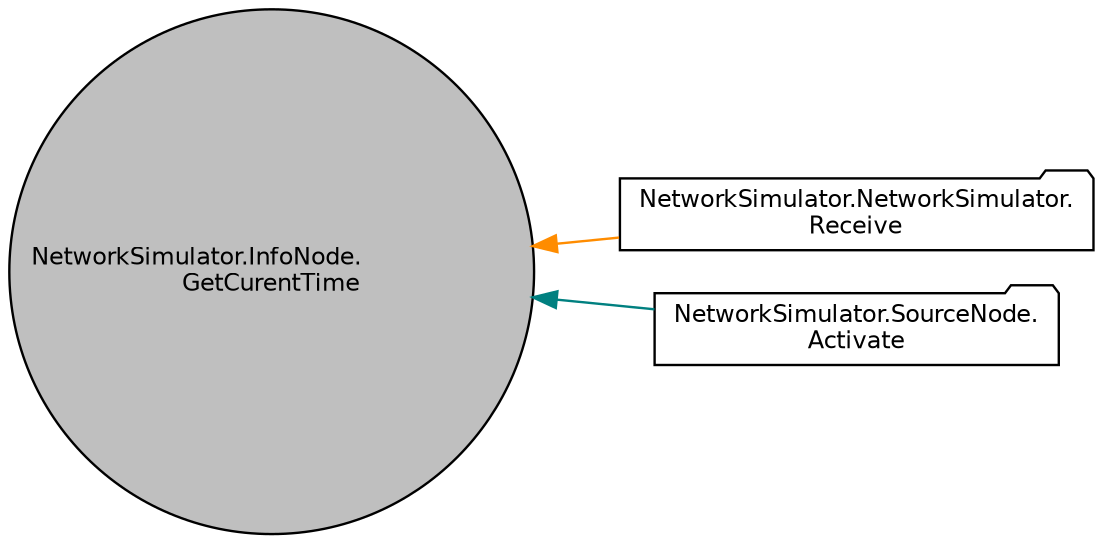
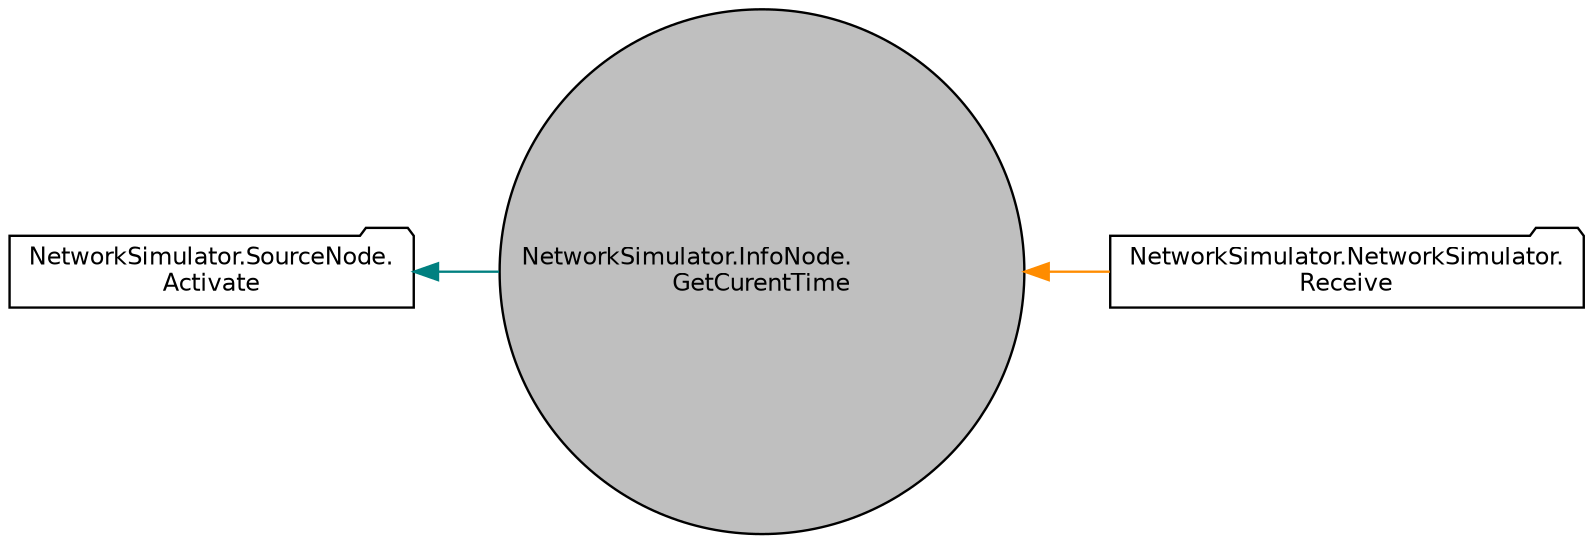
  digraph {
    rankdir=LR
    node [color=black fillcolor=white fontname=Helvetica fontsize=10 shape=folder style=filled]
    edge [dir=back fontname=Helvetica fontsize=10 labelfontname=Helvetica labelfontsize=10 style=solid]
    n1 [fillcolor=grey75 fontcolor=black height=0.2 label="NetworkSimulator.InfoNode.\lGetCurentTime" shape=circle width=0.4]
    n2 [height=0.2 label="NetworkSimulator.NetworkSimulator.\lReceive" width=0.4]
    n3 [height=0.2 label="NetworkSimulator.SourceNode.\lActivate" width=0.4]
    n1 -> n2 [color=darkorange]
-   n1 -> n3 [color=teal]
+   n3 -> n1 [color=teal]
  }
